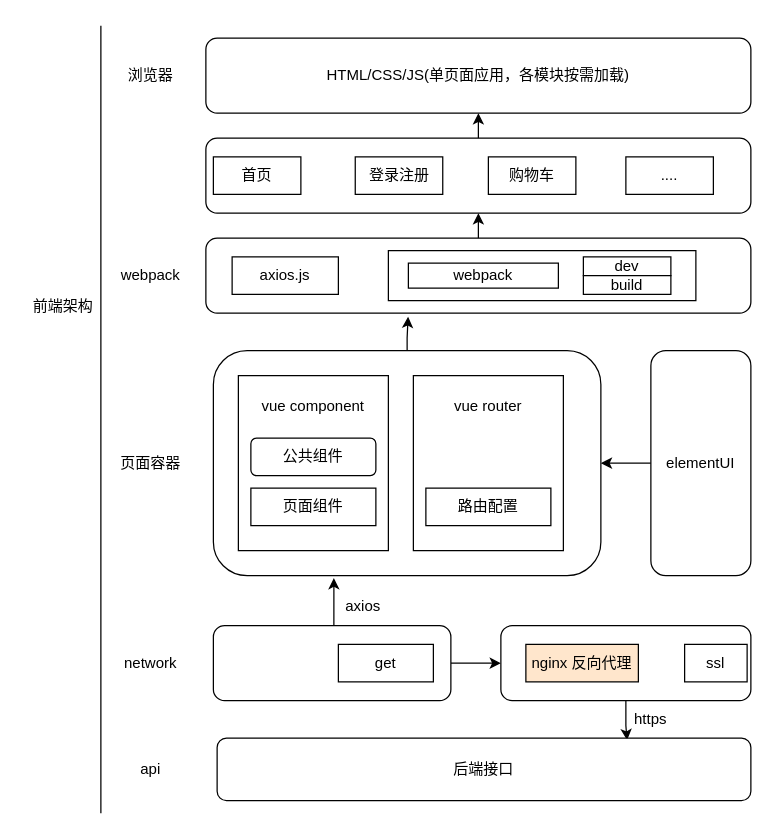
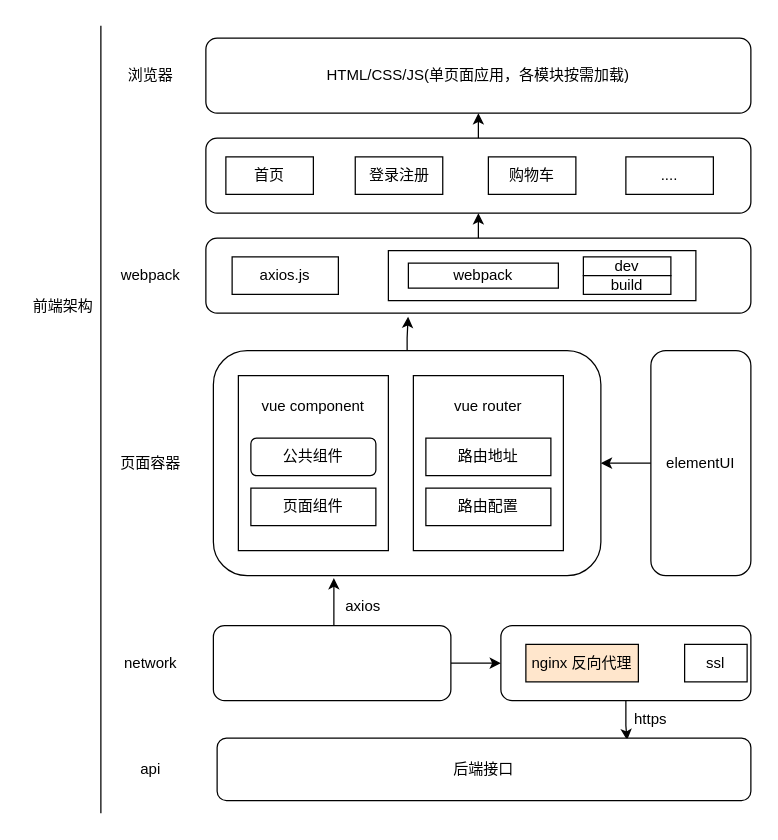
  <mxCell id="0" />
  <mxCell id="1" parent="0" />
  <mxCell id="2" value="前端架构" style="text;html=1;strokeColor=none;fillColor=none;align=center;verticalAlign=middle;whiteSpace=wrap;rounded=0;" vertex="1" parent="1"><mxGeometry x="20" y="230" width="60" height="30" as="geometry" /></mxCell>
  <mxCell id="3" value="" style="endArrow=none;html=1;rounded=0;" edge="1" parent="1"><mxGeometry width="50" height="50" relative="1" as="geometry"><mxPoint x="80" y="650" as="sourcePoint" /><mxPoint x="80" y="20" as="targetPoint" /></mxGeometry></mxCell>
  <mxCell id="4" value="" style="rounded=1;whiteSpace=wrap;html=1;" vertex="1" parent="1"><mxGeometry x="164" y="30" width="436" height="60" as="geometry" /></mxCell>
  <mxCell id="5" value="浏览器" style="text;html=1;strokeColor=none;fillColor=none;align=center;verticalAlign=middle;whiteSpace=wrap;rounded=0;" vertex="1" parent="1"><mxGeometry x="90" y="45" width="60" height="30" as="geometry" /></mxCell>
  <mxCell id="6" value="HTML/CSS/JS(单页面应用，各模块按需加载)" style="text;html=1;strokeColor=none;fillColor=none;align=center;verticalAlign=middle;whiteSpace=wrap;rounded=0;" vertex="1" parent="1"><mxGeometry x="237" y="45" width="290" height="30" as="geometry" /></mxCell>
  <mxCell id="7" style="edgeStyle=orthogonalEdgeStyle;rounded=0;orthogonalLoop=1;jettySize=auto;html=1;exitX=0.5;exitY=0;exitDx=0;exitDy=0;entryX=0.5;entryY=1;entryDx=0;entryDy=0;" edge="1" parent="1" source="8" target="4"><mxGeometry relative="1" as="geometry" /></mxCell>
  <mxCell id="8" value="" style="rounded=1;whiteSpace=wrap;html=1;" vertex="1" parent="1"><mxGeometry x="164" y="110" width="436" height="60" as="geometry" /></mxCell>
  <mxCell id="9" style="edgeStyle=orthogonalEdgeStyle;rounded=0;orthogonalLoop=1;jettySize=auto;html=1;exitX=0.5;exitY=0;exitDx=0;exitDy=0;entryX=0.5;entryY=1;entryDx=0;entryDy=0;" edge="1" parent="1" source="10" target="8"><mxGeometry relative="1" as="geometry" /></mxCell>
  <mxCell id="10" value="" style="rounded=1;whiteSpace=wrap;html=1;" vertex="1" parent="1"><mxGeometry x="164" y="190" width="436" height="60" as="geometry" /></mxCell>
  <mxCell id="11" style="edgeStyle=orthogonalEdgeStyle;rounded=0;orthogonalLoop=1;jettySize=auto;html=1;exitX=0.5;exitY=0;exitDx=0;exitDy=0;entryX=0.371;entryY=1.048;entryDx=0;entryDy=0;entryPerimeter=0;" edge="1" parent="1" source="12" target="10"><mxGeometry relative="1" as="geometry"><Array as="points"><mxPoint x="325" y="270" /><mxPoint x="326" y="270" /></Array></mxGeometry></mxCell>
  <mxCell id="12" value="" style="rounded=1;whiteSpace=wrap;html=1;" vertex="1" parent="1"><mxGeometry x="170" y="280" width="310" height="180" as="geometry" /></mxCell>
- <mxCell id="13" value="首页" style="rounded=0;whiteSpace=wrap;html=1;" vertex="1" parent="1"><mxGeometry x="170" y="125" width="70" height="30" as="geometry" /></mxCell>
+ <mxCell id="13" value="首页" style="rounded=0;whiteSpace=wrap;html=1;" vertex="1" parent="1"><mxGeometry x="180" y="125" width="70" height="30" as="geometry" /></mxCell>
  <mxCell id="14" value="登录注册" style="rounded=0;whiteSpace=wrap;html=1;" vertex="1" parent="1"><mxGeometry x="283.5" y="125" width="70" height="30" as="geometry" /></mxCell>
  <mxCell id="15" value="购物车" style="rounded=0;whiteSpace=wrap;html=1;" vertex="1" parent="1"><mxGeometry x="390" y="125" width="70" height="30" as="geometry" /></mxCell>
  <mxCell id="16" value="...." style="rounded=0;whiteSpace=wrap;html=1;" vertex="1" parent="1"><mxGeometry x="500" y="125" width="70" height="30" as="geometry" /></mxCell>
  <mxCell id="17" value="webpack" style="text;html=1;strokeColor=none;fillColor=none;align=center;verticalAlign=middle;whiteSpace=wrap;rounded=0;" vertex="1" parent="1"><mxGeometry x="90" y="205" width="60" height="30" as="geometry" /></mxCell>
  <mxCell id="18" value="axios.js" style="rounded=0;whiteSpace=wrap;html=1;" vertex="1" parent="1"><mxGeometry x="185" y="205" width="85" height="30" as="geometry" /></mxCell>
  <mxCell id="19" value="" style="rounded=0;whiteSpace=wrap;html=1;" vertex="1" parent="1"><mxGeometry x="310" y="200" width="246" height="40" as="geometry" /></mxCell>
  <mxCell id="20" value="webpack" style="rounded=0;whiteSpace=wrap;html=1;" vertex="1" parent="1"><mxGeometry x="326" y="210" width="120" height="20" as="geometry" /></mxCell>
  <mxCell id="21" value="dev" style="rounded=0;whiteSpace=wrap;html=1;" vertex="1" parent="1"><mxGeometry x="466" y="205" width="70" height="15" as="geometry" /></mxCell>
  <mxCell id="22" value="build" style="rounded=0;whiteSpace=wrap;html=1;" vertex="1" parent="1"><mxGeometry x="466" y="220" width="70" height="15" as="geometry" /></mxCell>
  <mxCell id="23" value="页面容器" style="text;html=1;strokeColor=none;fillColor=none;align=center;verticalAlign=middle;whiteSpace=wrap;rounded=0;" vertex="1" parent="1"><mxGeometry x="90" y="355" width="60" height="30" as="geometry" /></mxCell>
  <mxCell id="24" value="" style="rounded=0;whiteSpace=wrap;html=1;" vertex="1" parent="1"><mxGeometry x="190" y="300" width="120" height="140" as="geometry" /></mxCell>
  <mxCell id="25" value="vue component" style="text;html=1;strokeColor=none;fillColor=none;align=center;verticalAlign=middle;whiteSpace=wrap;rounded=0;" vertex="1" parent="1"><mxGeometry x="207" y="310" width="86" height="30" as="geometry" /></mxCell>
  <mxCell id="26" value="公共组件" style="whiteSpace=wrap;html=1;rounded=1;" vertex="1" parent="1"><mxGeometry x="200" y="350" width="100" height="30" as="geometry" /></mxCell>
  <mxCell id="27" value="页面组件" style="rounded=0;whiteSpace=wrap;html=1;" vertex="1" parent="1"><mxGeometry x="200" y="390" width="100" height="30" as="geometry" /></mxCell>
  <mxCell id="28" value="" style="rounded=0;whiteSpace=wrap;html=1;" vertex="1" parent="1"><mxGeometry x="330" y="300" width="120" height="140" as="geometry" /></mxCell>
  <mxCell id="29" value="vue router" style="text;html=1;strokeColor=none;fillColor=none;align=center;verticalAlign=middle;whiteSpace=wrap;rounded=0;" vertex="1" parent="1"><mxGeometry x="360" y="310" width="60" height="30" as="geometry" /></mxCell>
  <mxCell id="30" value="路由配置" style="rounded=0;whiteSpace=wrap;html=1;" vertex="1" parent="1"><mxGeometry x="340" y="390" width="100" height="30" as="geometry" /></mxCell>
+ <mxCell id="31" value="路由地址" style="rounded=0;whiteSpace=wrap;html=1;" vertex="1" parent="1"><mxGeometry x="340" y="350" width="100" height="30" as="geometry" /></mxCell>
  <mxCell id="32" style="edgeStyle=orthogonalEdgeStyle;rounded=0;orthogonalLoop=1;jettySize=auto;html=1;entryX=1;entryY=0.5;entryDx=0;entryDy=0;" edge="1" parent="1" source="33" target="12"><mxGeometry relative="1" as="geometry" /></mxCell>
  <mxCell id="33" value="elementUI" style="rounded=1;whiteSpace=wrap;html=1;" vertex="1" parent="1"><mxGeometry x="520" y="280" width="80" height="180" as="geometry" /></mxCell>
  <mxCell id="34" style="edgeStyle=orthogonalEdgeStyle;rounded=0;orthogonalLoop=1;jettySize=auto;html=1;exitX=0.5;exitY=0;exitDx=0;exitDy=0;entryX=0.311;entryY=1.011;entryDx=0;entryDy=0;entryPerimeter=0;" edge="1" parent="1" source="36" target="12"><mxGeometry relative="1" as="geometry" /></mxCell>
  <mxCell id="35" style="edgeStyle=orthogonalEdgeStyle;rounded=0;orthogonalLoop=1;jettySize=auto;html=1;entryX=0;entryY=0.5;entryDx=0;entryDy=0;" edge="1" parent="1" source="36" target="38"><mxGeometry relative="1" as="geometry" /></mxCell>
  <mxCell id="36" value="" style="rounded=1;whiteSpace=wrap;html=1;" vertex="1" parent="1"><mxGeometry x="170" y="500" width="190" height="60" as="geometry" /></mxCell>
  <mxCell id="37" style="edgeStyle=orthogonalEdgeStyle;rounded=0;orthogonalLoop=1;jettySize=auto;html=1;entryX=0.768;entryY=0.032;entryDx=0;entryDy=0;entryPerimeter=0;" edge="1" parent="1" source="38" target="44"><mxGeometry relative="1" as="geometry" /></mxCell>
  <mxCell id="38" value="" style="rounded=1;whiteSpace=wrap;html=1;" vertex="1" parent="1"><mxGeometry x="400" y="500" width="200" height="60" as="geometry" /></mxCell>
  <mxCell id="39" value="network" style="text;html=1;strokeColor=none;fillColor=none;align=center;verticalAlign=middle;whiteSpace=wrap;rounded=0;" vertex="1" parent="1"><mxGeometry x="90" y="515" width="60" height="30" as="geometry" /></mxCell>
- <mxCell id="40" value="get" style="rounded=0;whiteSpace=wrap;html=1;" vertex="1" parent="1"><mxGeometry x="270" y="515" width="76" height="30" as="geometry" /></mxCell>
  <mxCell id="41" value="axios" style="text;html=1;strokeColor=none;fillColor=none;align=center;verticalAlign=middle;whiteSpace=wrap;rounded=0;" vertex="1" parent="1"><mxGeometry x="260" y="470" width="60" height="30" as="geometry" /></mxCell>
  <mxCell id="42" value="nginx 反向代理" style="rounded=0;whiteSpace=wrap;html=1;fillColor=#ffe6cc;" vertex="1" parent="1"><mxGeometry x="420" y="515" width="90" height="30" as="geometry" /></mxCell>
  <mxCell id="43" value="ssl" style="rounded=0;whiteSpace=wrap;html=1;" vertex="1" parent="1"><mxGeometry x="547" y="515" width="50" height="30" as="geometry" /></mxCell>
  <mxCell id="44" value="后端接口" style="rounded=1;whiteSpace=wrap;html=1;" vertex="1" parent="1"><mxGeometry x="173" y="590" width="427" height="50" as="geometry" /></mxCell>
  <mxCell id="45" value="api" style="text;html=1;strokeColor=none;fillColor=none;align=center;verticalAlign=middle;whiteSpace=wrap;rounded=0;" vertex="1" parent="1"><mxGeometry x="90" y="600" width="60" height="30" as="geometry" /></mxCell>
  <mxCell id="46" value="https" style="text;html=1;strokeColor=none;fillColor=none;align=center;verticalAlign=middle;whiteSpace=wrap;rounded=0;" vertex="1" parent="1"><mxGeometry x="490" y="560" width="60" height="30" as="geometry" /></mxCell>
